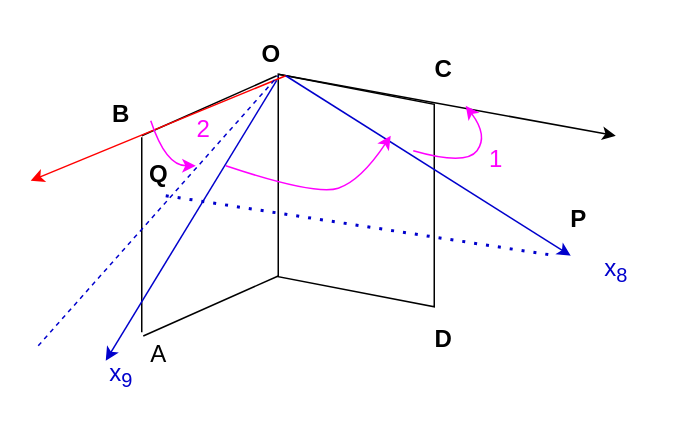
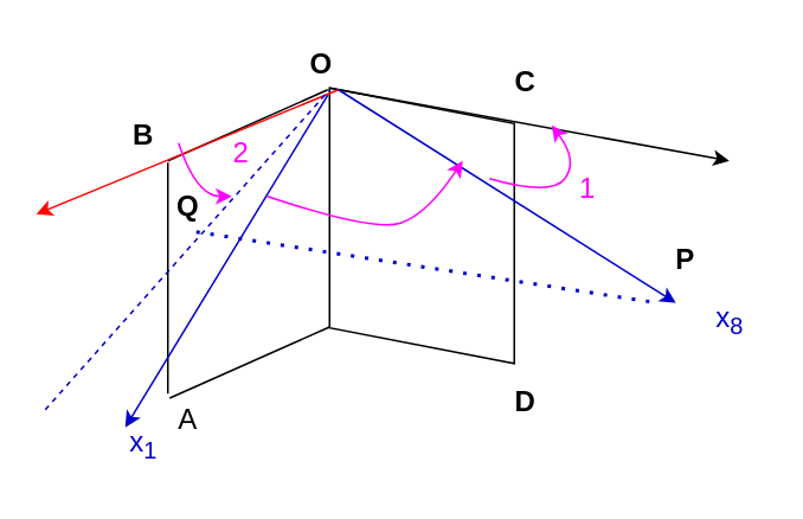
  <mxCell id="0" />
  <mxCell id="1" parent="0" />
  <mxCell id="2" value="" style="shape=parallelogram;perimeter=parallelogramPerimeter;whiteSpace=wrap;html=1;fixedSize=1;rotation=90;fontStyle=1;connectable=0;" parent="1" vertex="1"><mxGeometry x="159.5" y="74.5" width="155" height="104" as="geometry" /></mxCell>
  <mxCell id="3" value="" style="endArrow=none;html=1;" parent="1" edge="1"><mxGeometry width="50" height="50" relative="1" as="geometry"><mxPoint x="94" y="90" as="sourcePoint" /><mxPoint x="184" y="50" as="targetPoint" /></mxGeometry></mxCell>
  <mxCell id="4" value="" style="endArrow=none;html=1;" parent="1" edge="1"><mxGeometry width="50" height="50" relative="1" as="geometry"><mxPoint x="94" y="221" as="sourcePoint" /><mxPoint x="94" y="91" as="targetPoint" /></mxGeometry></mxCell>
  <mxCell id="5" value="" style="endArrow=none;html=1;" parent="1" edge="1"><mxGeometry width="50" height="50" relative="1" as="geometry"><mxPoint x="95" y="223.5" as="sourcePoint" /><mxPoint x="185" y="183.5" as="targetPoint" /></mxGeometry></mxCell>
  <mxCell id="6" value="" style="endArrow=classic;html=1;exitX=0;exitY=1;exitDx=0;exitDy=0;" parent="1" source="2" edge="1"><mxGeometry width="50" height="50" relative="1" as="geometry"><mxPoint x="230" y="350" as="sourcePoint" /><mxPoint x="410" y="90" as="targetPoint" /></mxGeometry></mxCell>
  <mxCell id="7" value="" style="endArrow=classic;html=1;fillColor=#f8cecc;strokeColor=#FF0000;" parent="1" edge="1"><mxGeometry width="50" height="50" relative="1" as="geometry"><mxPoint x="190" y="50" as="sourcePoint" /><mxPoint x="20" y="120" as="targetPoint" /></mxGeometry></mxCell>
  <mxCell id="8" value="" style="endArrow=classic;html=1;strokeColor=#0000CC;exitX=0.052;exitY=1;exitDx=0;exitDy=0;exitPerimeter=0;" parent="1" edge="1"><mxGeometry width="50" height="50" relative="1" as="geometry"><mxPoint x="184" y="53.06" as="sourcePoint" /><mxPoint x="70" y="240" as="targetPoint" /></mxGeometry></mxCell>
  <mxCell id="9" value="" style="endArrow=classic;html=1;strokeColor=#0000CC;" parent="1" edge="1"><mxGeometry width="50" height="50" relative="1" as="geometry"><mxPoint x="190" y="50" as="sourcePoint" /><mxPoint x="380" y="170" as="targetPoint" /></mxGeometry></mxCell>
- <mxCell id="10" value="&lt;font color=&quot;#0000cc&quot; style=&quot;font-size: 16px;&quot;&gt;x&lt;sub&gt;9&lt;/sub&gt;&lt;/font&gt;" style="text;html=1;align=center;verticalAlign=middle;resizable=0;points=[];autosize=1;strokeColor=none;fillColor=none;" parent="1" vertex="1"><mxGeometry x="60" y="230" width="40" height="40" as="geometry" /></mxCell>
+ <mxCell id="10" value="&lt;font color=&quot;#0000cc&quot; style=&quot;font-size: 16px;&quot;&gt;x&lt;sub&gt;1&lt;/sub&gt;&lt;/font&gt;" style="text;html=1;align=center;verticalAlign=middle;resizable=0;points=[];autosize=1;strokeColor=none;fillColor=none;" parent="1" vertex="1"><mxGeometry x="60" y="230" width="40" height="40" as="geometry" /></mxCell>
  <mxCell id="11" value="&lt;font color=&quot;#0000cc&quot; style=&quot;font-size: 16px;&quot;&gt;x&lt;sub&gt;8&lt;/sub&gt;&lt;/font&gt;" style="text;html=1;align=center;verticalAlign=middle;resizable=0;points=[];autosize=1;strokeColor=none;fillColor=none;" parent="1" vertex="1"><mxGeometry x="390" y="160" width="40" height="40" as="geometry" /></mxCell>
  <mxCell id="12" value="" style="endArrow=none;dashed=1;html=1;strokeColor=#0000CC;fontSize=16;fontColor=#0000CC;" parent="1" edge="1"><mxGeometry width="50" height="50" relative="1" as="geometry"><mxPoint x="25" y="230" as="sourcePoint" /><mxPoint x="185" y="50" as="targetPoint" /></mxGeometry></mxCell>
  <mxCell id="13" value="" style="endArrow=none;dashed=1;html=1;dashPattern=1 3;strokeWidth=2;strokeColor=#0000CC;fontSize=16;fontColor=#0000CC;" parent="1" edge="1"><mxGeometry width="50" height="50" relative="1" as="geometry"><mxPoint x="110" y="130" as="sourcePoint" /><mxPoint x="370" y="170" as="targetPoint" /></mxGeometry></mxCell>
  <mxCell id="14" value="" style="curved=1;endArrow=classic;html=1;strokeColor=#FF00FF;fontSize=16;fontColor=#0000CC;" parent="1" edge="1"><mxGeometry width="50" height="50" relative="1" as="geometry"><mxPoint x="150" y="110" as="sourcePoint" /><mxPoint x="260" y="90" as="targetPoint" /><Array as="points"><mxPoint x="210" y="130" /><mxPoint x="240" y="120" /></Array></mxGeometry></mxCell>
  <mxCell id="15" value="&lt;font color=&quot;#000000&quot;&gt;A&lt;/font&gt;" style="text;html=1;align=center;verticalAlign=middle;resizable=0;points=[];autosize=1;strokeColor=none;fillColor=none;fontSize=16;fontColor=#0000CC;" parent="1" vertex="1"><mxGeometry x="90" y="220" width="30" height="30" as="geometry" /></mxCell>
  <mxCell id="16" value="&lt;b&gt;&lt;font color=&quot;#000000&quot;&gt;B&lt;/font&gt;&lt;/b&gt;" style="text;html=1;align=center;verticalAlign=middle;resizable=0;points=[];autosize=1;strokeColor=none;fillColor=none;fontSize=16;fontColor=#0000CC;" parent="1" vertex="1"><mxGeometry x="60" y="60" width="40" height="30" as="geometry" /></mxCell>
  <mxCell id="17" value="&lt;b&gt;&lt;font color=&quot;#000000&quot;&gt;C&lt;/font&gt;&lt;/b&gt;" style="text;html=1;align=center;verticalAlign=middle;resizable=0;points=[];autosize=1;strokeColor=none;fillColor=none;fontSize=16;fontColor=#0000CC;" parent="1" vertex="1"><mxGeometry x="275" y="30" width="40" height="30" as="geometry" /></mxCell>
  <mxCell id="18" value="&lt;b&gt;&lt;font color=&quot;#000000&quot;&gt;D&lt;/font&gt;&lt;/b&gt;" style="text;html=1;align=center;verticalAlign=middle;resizable=0;points=[];autosize=1;strokeColor=none;fillColor=none;fontSize=16;fontColor=#0000CC;" parent="1" vertex="1"><mxGeometry x="275" y="210" width="40" height="30" as="geometry" /></mxCell>
  <mxCell id="19" value="&lt;b&gt;&lt;font color=&quot;#000000&quot;&gt;O&lt;/font&gt;&lt;/b&gt;" style="text;html=1;align=center;verticalAlign=middle;resizable=0;points=[];autosize=1;strokeColor=none;fillColor=none;fontSize=16;fontColor=#0000CC;" parent="1" vertex="1"><mxGeometry x="159.5" y="20" width="40" height="30" as="geometry" /></mxCell>
  <mxCell id="20" value="&lt;b&gt;&lt;font color=&quot;#000000&quot;&gt;P&lt;/font&gt;&lt;/b&gt;" style="text;html=1;align=center;verticalAlign=middle;resizable=0;points=[];autosize=1;strokeColor=none;fillColor=none;fontSize=16;fontColor=#0000CC;" parent="1" vertex="1"><mxGeometry x="370" y="130" width="30" height="30" as="geometry" /></mxCell>
  <mxCell id="21" value="&lt;b&gt;&lt;font color=&quot;#000000&quot;&gt;Q&lt;/font&gt;&lt;/b&gt;" style="text;html=1;align=center;verticalAlign=middle;resizable=0;points=[];autosize=1;strokeColor=none;fillColor=none;fontSize=16;fontColor=#0000CC;" parent="1" vertex="1"><mxGeometry x="85" y="100" width="40" height="30" as="geometry" /></mxCell>
  <mxCell id="22" value="" style="curved=1;endArrow=classic;html=1;strokeColor=#FF00FF;fontSize=16;fontColor=#0000CC;" parent="1" edge="1"><mxGeometry width="50" height="50" relative="1" as="geometry"><mxPoint x="275" y="100" as="sourcePoint" /><mxPoint x="310" y="70" as="targetPoint" /><Array as="points"><mxPoint x="310" y="110" /><mxPoint x="325" y="90" /></Array></mxGeometry></mxCell>
  <mxCell id="23" value="&lt;font color=&quot;#ff00ff&quot;&gt;1&lt;/font&gt;" style="text;html=1;align=center;verticalAlign=middle;resizable=0;points=[];autosize=1;strokeColor=none;fillColor=none;fontSize=16;fontColor=#000000;" parent="1" vertex="1"><mxGeometry x="315" y="90" width="30" height="30" as="geometry" /></mxCell>
  <mxCell id="24" value="" style="curved=1;endArrow=classic;html=1;strokeColor=#FF00FF;fontSize=16;fontColor=#0000CC;" parent="1" edge="1"><mxGeometry width="50" height="50" relative="1" as="geometry"><mxPoint x="100" y="80" as="sourcePoint" /><mxPoint x="130" y="110" as="targetPoint" /><Array as="points"><mxPoint x="110" y="110" /></Array></mxGeometry></mxCell>
  <mxCell id="25" value="&lt;font color=&quot;#ff00ff&quot;&gt;2&lt;/font&gt;" style="text;html=1;align=center;verticalAlign=middle;resizable=0;points=[];autosize=1;strokeColor=none;fillColor=none;fontSize=16;fontColor=#000000;" parent="1" vertex="1"><mxGeometry x="120" y="70" width="30" height="30" as="geometry" /></mxCell>
